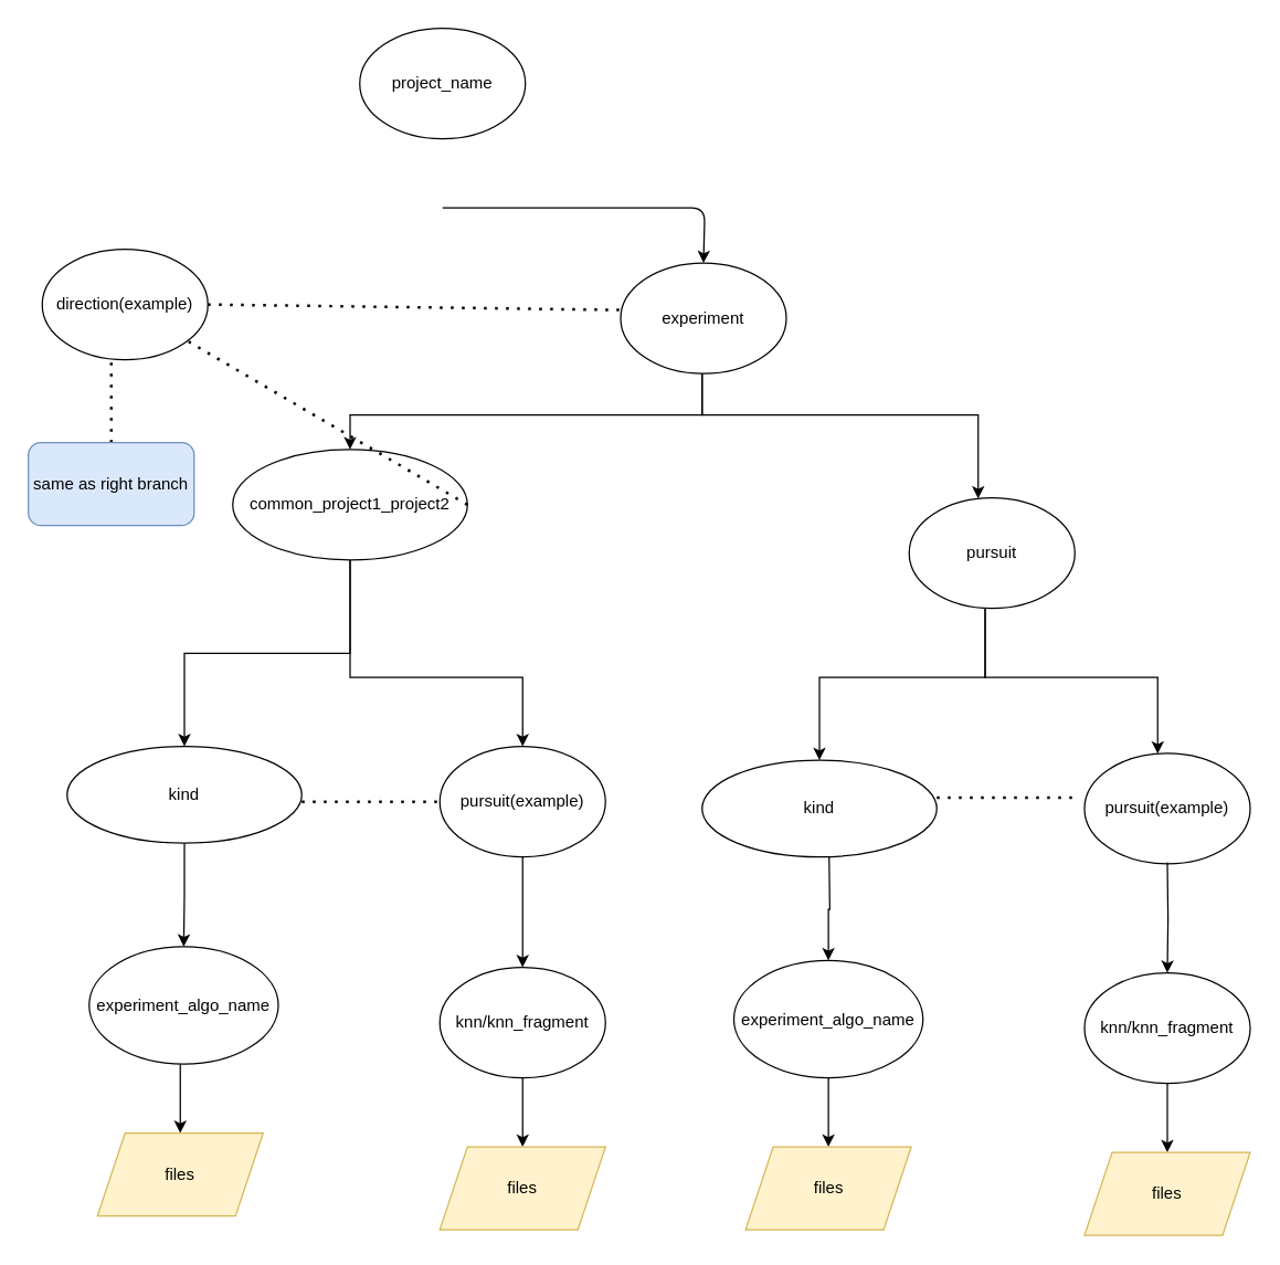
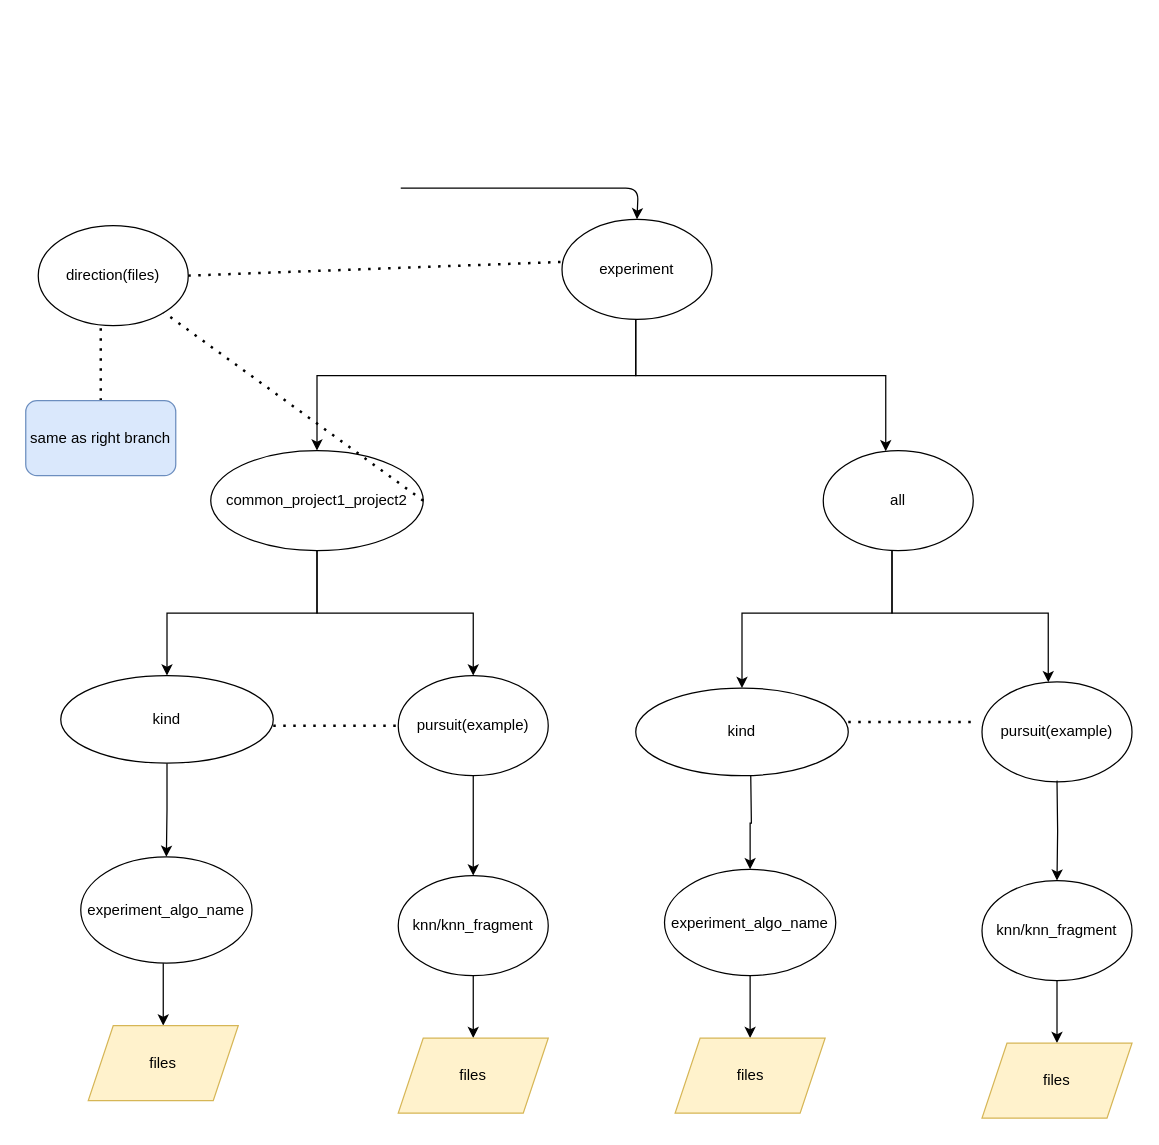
  <mxCell id="0" />
  <mxCell id="1" parent="0" />
  <mxCell id="2" value="" style="edgeStyle=orthogonalEdgeStyle;rounded=0;orthogonalLoop=1;jettySize=auto;html=1;" edge="1" parent="1" source="4" target="7"><mxGeometry relative="1" as="geometry"><Array as="points"><mxPoint x="508" y="300" /><mxPoint x="253" y="300" /></Array></mxGeometry></mxCell>
  <mxCell id="3" value="" style="edgeStyle=orthogonalEdgeStyle;rounded=0;orthogonalLoop=1;jettySize=auto;html=1;" edge="1" parent="1" source="4" target="8"><mxGeometry relative="1" as="geometry"><Array as="points"><mxPoint x="508" y="300" /><mxPoint x="708" y="300" /></Array></mxGeometry></mxCell>
- <mxCell id="4" value="experiment" style="ellipse;whiteSpace=wrap;html=1;" vertex="1" parent="1"><mxGeometry x="449" y="190" width="120" height="80" as="geometry" /></mxCell>
+ <mxCell id="4" value="experiment" style="ellipse;whiteSpace=wrap;html=1;" vertex="1" parent="1"><mxGeometry x="449" y="175" width="120" height="80" as="geometry" /></mxCell>
  <mxCell id="5" value="" style="edgeStyle=orthogonalEdgeStyle;rounded=0;orthogonalLoop=1;jettySize=auto;html=1;" edge="1" parent="1" source="7" target="10"><mxGeometry relative="1" as="geometry" /></mxCell>
  <mxCell id="6" value="" style="edgeStyle=orthogonalEdgeStyle;rounded=0;orthogonalLoop=1;jettySize=auto;html=1;" edge="1" parent="1" source="7" target="13"><mxGeometry relative="1" as="geometry"><Array as="points"><mxPoint x="253" y="490" /><mxPoint x="378" y="490" /></Array></mxGeometry></mxCell>
- <mxCell id="7" value="common_project1_project2" style="ellipse;whiteSpace=wrap;html=1;" vertex="1" parent="1"><mxGeometry x="168" y="325" width="170" height="80" as="geometry" /></mxCell>
- <mxCell id="8" value="pursuit" style="ellipse;whiteSpace=wrap;html=1;" vertex="1" parent="1"><mxGeometry x="658" y="360" width="120" height="80" as="geometry" /></mxCell>
+ <mxCell id="7" value="common_project1_project2" style="ellipse;whiteSpace=wrap;html=1;" vertex="1" parent="1"><mxGeometry x="168" y="360" width="170" height="80" as="geometry" /></mxCell>
+ <mxCell id="8" value="all" style="ellipse;whiteSpace=wrap;html=1;" vertex="1" parent="1"><mxGeometry x="658" y="360" width="120" height="80" as="geometry" /></mxCell>
  <mxCell id="9" value="" style="edgeStyle=orthogonalEdgeStyle;rounded=0;orthogonalLoop=1;jettySize=auto;html=1;" edge="1" parent="1" source="10" target="20"><mxGeometry relative="1" as="geometry" /></mxCell>
  <mxCell id="10" value="kind" style="ellipse;whiteSpace=wrap;html=1;" vertex="1" parent="1"><mxGeometry x="48" y="540" width="170" height="70" as="geometry" /></mxCell>
  <mxCell id="11" value="" style="endArrow=none;dashed=1;html=1;dashPattern=1 3;strokeWidth=2;exitX=1;exitY=0.5;exitDx=0;exitDy=0;" edge="1" parent="1" source="7" target="22"><mxGeometry width="50" height="50" relative="1" as="geometry"><mxPoint x="338" y="410" as="sourcePoint" /><mxPoint x="388" y="360" as="targetPoint" /></mxGeometry></mxCell>
  <mxCell id="12" value="" style="edgeStyle=orthogonalEdgeStyle;rounded=0;orthogonalLoop=1;jettySize=auto;html=1;" edge="1" parent="1" source="13" target="25"><mxGeometry relative="1" as="geometry" /></mxCell>
  <mxCell id="13" value="pursuit(example)" style="ellipse;whiteSpace=wrap;html=1;" vertex="1" parent="1"><mxGeometry x="318" y="540" width="120" height="80" as="geometry" /></mxCell>
  <mxCell id="14" value="" style="edgeStyle=orthogonalEdgeStyle;rounded=0;orthogonalLoop=1;jettySize=auto;html=1;" edge="1" parent="1" target="16"><mxGeometry relative="1" as="geometry"><mxPoint x="713" y="440" as="sourcePoint" /><Array as="points"><mxPoint x="713" y="490" /><mxPoint x="593" y="490" /></Array></mxGeometry></mxCell>
  <mxCell id="15" value="" style="edgeStyle=orthogonalEdgeStyle;rounded=0;orthogonalLoop=1;jettySize=auto;html=1;" edge="1" parent="1" target="17"><mxGeometry relative="1" as="geometry"><mxPoint x="713" y="440" as="sourcePoint" /><Array as="points"><mxPoint x="713" y="490" /><mxPoint x="838" y="490" /></Array></mxGeometry></mxCell>
  <mxCell id="16" value="kind" style="ellipse;whiteSpace=wrap;html=1;" vertex="1" parent="1"><mxGeometry x="508" y="550" width="170" height="70" as="geometry" /></mxCell>
  <mxCell id="17" value="pursuit(example)" style="ellipse;whiteSpace=wrap;html=1;" vertex="1" parent="1"><mxGeometry x="785" y="545" width="120" height="80" as="geometry" /></mxCell>
  <mxCell id="18" value="" style="endArrow=none;dashed=1;html=1;dashPattern=1 3;strokeWidth=2;entryX=0;entryY=0.5;entryDx=0;entryDy=0;" edge="1" parent="1" target="13"><mxGeometry width="50" height="50" relative="1" as="geometry"><mxPoint x="218" y="580" as="sourcePoint" /><mxPoint x="268" y="530" as="targetPoint" /></mxGeometry></mxCell>
  <mxCell id="19" value="" style="endArrow=none;dashed=1;html=1;dashPattern=1 3;strokeWidth=2;entryX=-0.025;entryY=0.4;entryDx=0;entryDy=0;entryPerimeter=0;exitX=1;exitY=0.386;exitDx=0;exitDy=0;exitPerimeter=0;" edge="1" parent="1" source="16" target="17"><mxGeometry width="50" height="50" relative="1" as="geometry"><mxPoint x="678" y="570" as="sourcePoint" /><mxPoint x="728" y="520" as="targetPoint" /></mxGeometry></mxCell>
  <mxCell id="20" value="&lt;span&gt;experiment_algo_name&lt;/span&gt;" style="ellipse;whiteSpace=wrap;html=1;" vertex="1" parent="1"><mxGeometry x="64" y="685" width="137" height="85" as="geometry" /></mxCell>
- <mxCell id="21" value="project_name" style="ellipse;whiteSpace=wrap;html=1;" vertex="1" parent="1"><mxGeometry x="260" y="20" width="120" height="80" as="geometry" /></mxCell>
- <mxCell id="22" value="direction(example)" style="ellipse;whiteSpace=wrap;html=1;" vertex="1" parent="1"><mxGeometry x="30" y="180" width="120" height="80" as="geometry" /></mxCell>
+ <mxCell id="22" value="direction(files)" style="ellipse;whiteSpace=wrap;html=1;" vertex="1" parent="1"><mxGeometry x="30" y="180" width="120" height="80" as="geometry" /></mxCell>
  <mxCell id="23" value="" style="endArrow=classic;html=1;entryX=0.5;entryY=0;entryDx=0;entryDy=0;" edge="1" parent="1" target="4"><mxGeometry width="50" height="50" relative="1" as="geometry"><mxPoint x="320" y="150" as="sourcePoint" /><mxPoint x="370" y="100" as="targetPoint" /><Array as="points"><mxPoint x="510" y="150" /></Array></mxGeometry></mxCell>
  <mxCell id="24" value="" style="endArrow=none;dashed=1;html=1;dashPattern=1 3;strokeWidth=2;entryX=0.008;entryY=0.425;entryDx=0;entryDy=0;exitX=1;exitY=0.5;exitDx=0;exitDy=0;entryPerimeter=0;" edge="1" parent="1" source="22" target="4"><mxGeometry width="50" height="50" relative="1" as="geometry"><mxPoint x="140" y="219.5" as="sourcePoint" /><mxPoint x="460" y="219.5" as="targetPoint" /></mxGeometry></mxCell>
  <mxCell id="25" value="knn/knn_fragment" style="ellipse;whiteSpace=wrap;html=1;" vertex="1" parent="1"><mxGeometry x="318" y="700" width="120" height="80" as="geometry" /></mxCell>
  <mxCell id="26" value="" style="edgeStyle=orthogonalEdgeStyle;rounded=0;orthogonalLoop=1;jettySize=auto;html=1;" edge="1" parent="1" target="28"><mxGeometry relative="1" as="geometry"><mxPoint x="600" y="620" as="sourcePoint" /></mxGeometry></mxCell>
  <mxCell id="27" value="" style="edgeStyle=orthogonalEdgeStyle;rounded=0;orthogonalLoop=1;jettySize=auto;html=1;" edge="1" parent="1" target="29"><mxGeometry relative="1" as="geometry"><mxPoint x="845" y="624" as="sourcePoint" /></mxGeometry></mxCell>
  <mxCell id="28" value="&lt;span&gt;experiment_algo_name&lt;/span&gt;" style="ellipse;whiteSpace=wrap;html=1;" vertex="1" parent="1"><mxGeometry x="531" y="695" width="137" height="85" as="geometry" /></mxCell>
  <mxCell id="29" value="knn/knn_fragment" style="ellipse;whiteSpace=wrap;html=1;" vertex="1" parent="1"><mxGeometry x="785" y="704" width="120" height="80" as="geometry" /></mxCell>
  <mxCell id="30" value="" style="endArrow=none;dashed=1;html=1;dashPattern=1 3;strokeWidth=2;" edge="1" parent="1"><mxGeometry width="50" height="50" relative="1" as="geometry"><mxPoint x="80" y="320" as="sourcePoint" /><mxPoint x="80" y="260" as="targetPoint" /></mxGeometry></mxCell>
  <mxCell id="31" value="same as right branch" style="rounded=1;whiteSpace=wrap;html=1;fillColor=#dae8fc;strokeColor=#6c8ebf;" vertex="1" parent="1"><mxGeometry x="20" y="320" width="120" height="60" as="geometry" /></mxCell>
  <mxCell id="32" value="" style="endArrow=classic;html=1;" edge="1" parent="1" target="33"><mxGeometry width="50" height="50" relative="1" as="geometry"><mxPoint x="130" y="770" as="sourcePoint" /><mxPoint x="130" y="850" as="targetPoint" /></mxGeometry></mxCell>
  <mxCell id="33" value="files" style="shape=parallelogram;perimeter=parallelogramPerimeter;whiteSpace=wrap;html=1;fixedSize=1;fillColor=#fff2cc;strokeColor=#d6b656;" vertex="1" parent="1"><mxGeometry x="70" y="820" width="120" height="60" as="geometry" /></mxCell>
  <mxCell id="34" value="" style="endArrow=classic;html=1;" edge="1" parent="1" target="35"><mxGeometry width="50" height="50" relative="1" as="geometry"><mxPoint x="378" y="780" as="sourcePoint" /><mxPoint x="378" y="860" as="targetPoint" /></mxGeometry></mxCell>
  <mxCell id="35" value="files" style="shape=parallelogram;perimeter=parallelogramPerimeter;whiteSpace=wrap;html=1;fixedSize=1;fillColor=#fff2cc;strokeColor=#d6b656;" vertex="1" parent="1"><mxGeometry x="318" y="830" width="120" height="60" as="geometry" /></mxCell>
  <mxCell id="36" value="" style="endArrow=classic;html=1;" edge="1" parent="1" target="37"><mxGeometry width="50" height="50" relative="1" as="geometry"><mxPoint x="599.5" y="780" as="sourcePoint" /><mxPoint x="599.5" y="860" as="targetPoint" /></mxGeometry></mxCell>
  <mxCell id="37" value="files" style="shape=parallelogram;perimeter=parallelogramPerimeter;whiteSpace=wrap;html=1;fixedSize=1;fillColor=#fff2cc;strokeColor=#d6b656;" vertex="1" parent="1"><mxGeometry x="539.5" y="830" width="120" height="60" as="geometry" /></mxCell>
  <mxCell id="38" value="" style="endArrow=classic;html=1;" edge="1" parent="1" target="39"><mxGeometry width="50" height="50" relative="1" as="geometry"><mxPoint x="845" y="784" as="sourcePoint" /><mxPoint x="845" y="864" as="targetPoint" /></mxGeometry></mxCell>
  <mxCell id="39" value="files" style="shape=parallelogram;perimeter=parallelogramPerimeter;whiteSpace=wrap;html=1;fixedSize=1;fillColor=#fff2cc;strokeColor=#d6b656;" vertex="1" parent="1"><mxGeometry x="785" y="834" width="120" height="60" as="geometry" /></mxCell>
